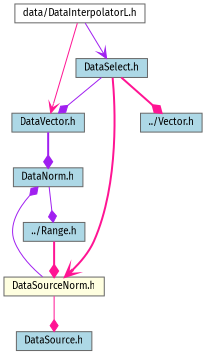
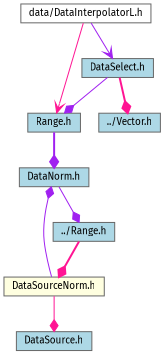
  digraph {
    fontname="Fira Sans"
    node [color=grey40 fillcolor=lightblue fontname="Fira Sans" fontsize=10 shape=box style=filled]
    edge [arrowhead=diamond color=purple fontname="Fira Sans" fontsize=10 labelfontname=Helvetica labelfontsize=10 style=solid]
    n1 [color=gray40 fillcolor=white fontcolor=black height=0.2 label="data/DataInterpolatorL.h" width=0.4]
    n2 [height=0.2 label="DataSelect.h" width=0.4]
-   n3 [height=0.2 label="DataVector.h" width=0.4]
+   n3 [height=0.2 label="Range.h" width=0.4]
    n4 [fillcolor=lightyellow height=0.2 label="DataSourceNorm.h" width=0.4]
    n5 [height=0.2 label="../Vector.h" width=0.4]
    n6 [height=0.2 label="DataNorm.h" width=0.4]
    n7 [height=0.2 label="DataSource.h" width=0.4]
    n8 [height=0.2 label="../Range.h" width=0.4]
    n1 -> n2 [arrowhead=vee]
    n1 -> n3 [arrowhead=vee color=deeppink]
    n2 -> n3
-   n2 -> n4 [arrowhead=vee color=deeppink style=bold]
    n2 -> n5 [color=deeppink style=bold]
    n3 -> n6 [style=bold]
    n4 -> n6
    n4 -> n7 [color=deeppink]
    n6 -> n8
    n8 -> n4 [color=deeppink style=bold]
  }
